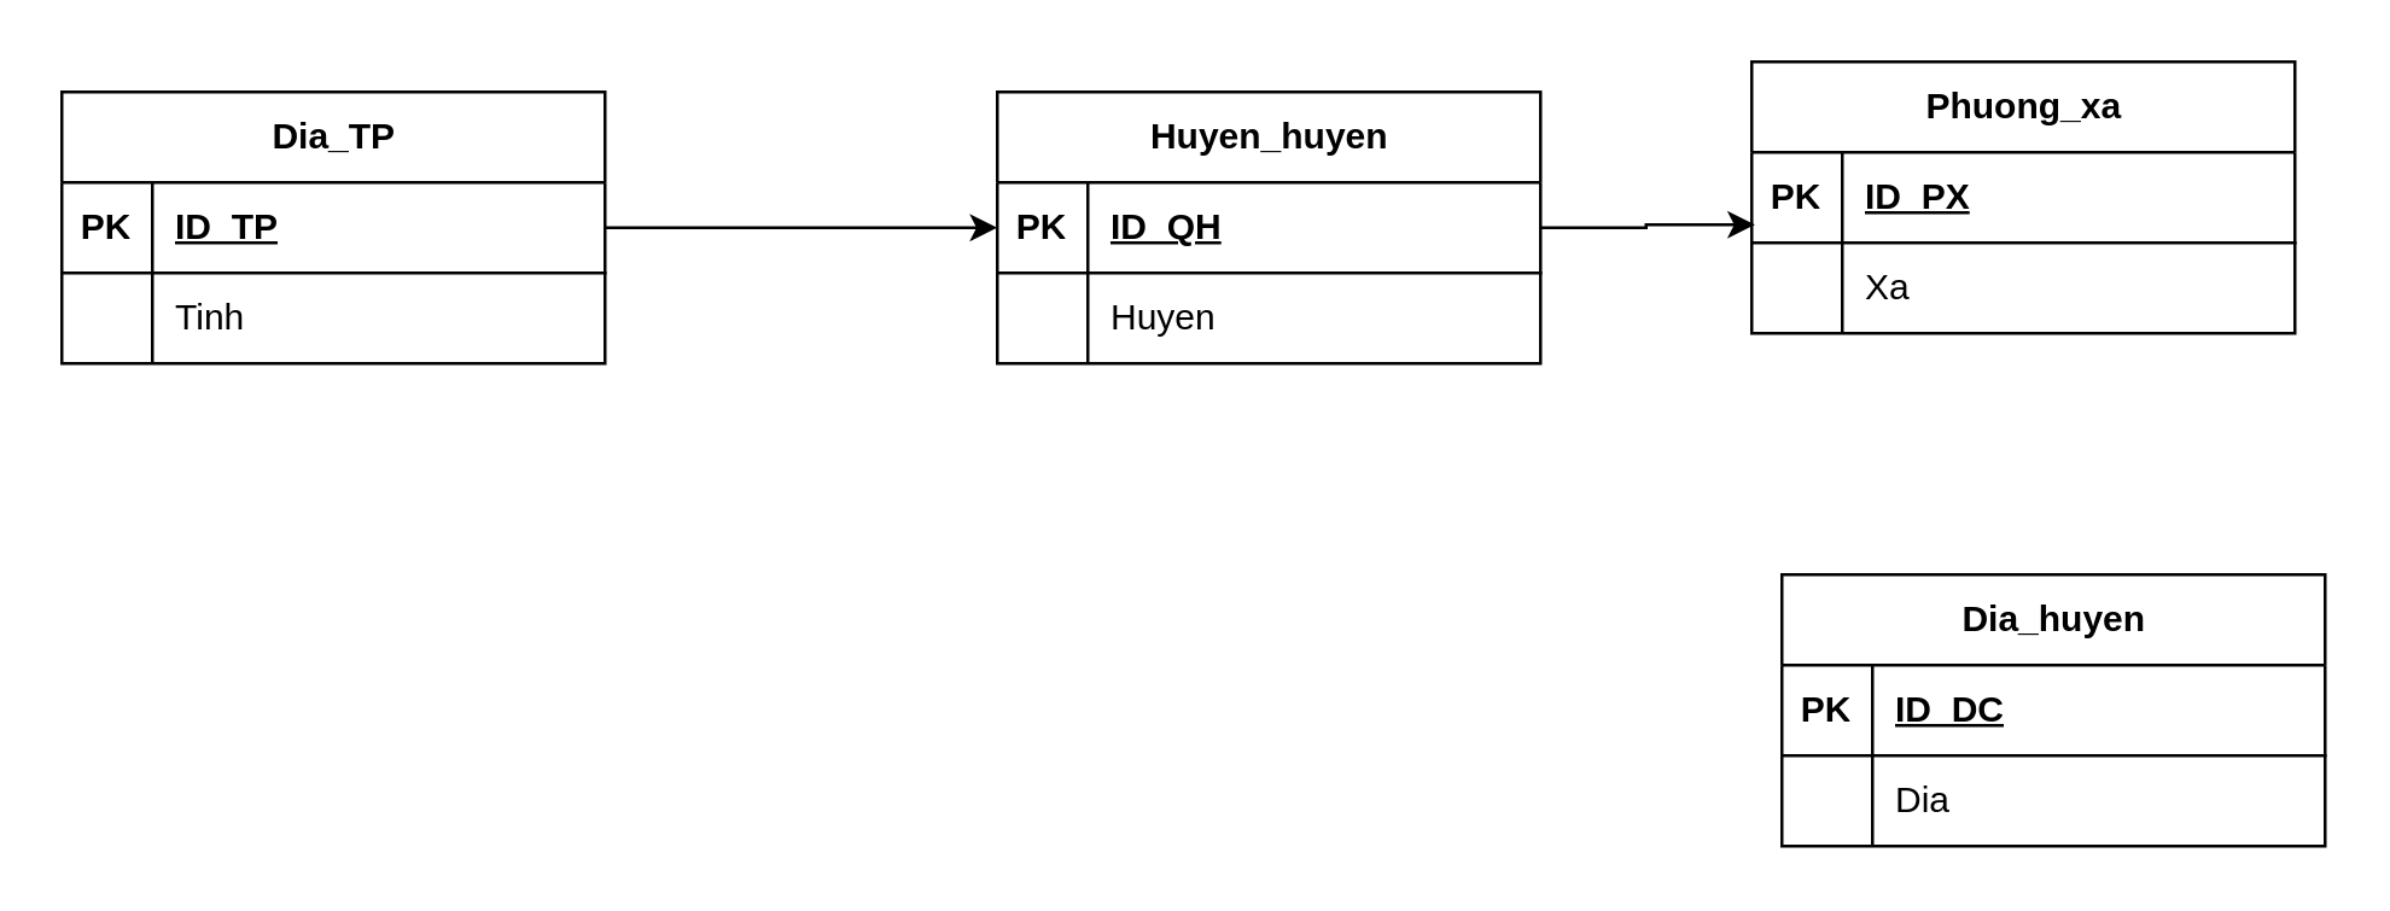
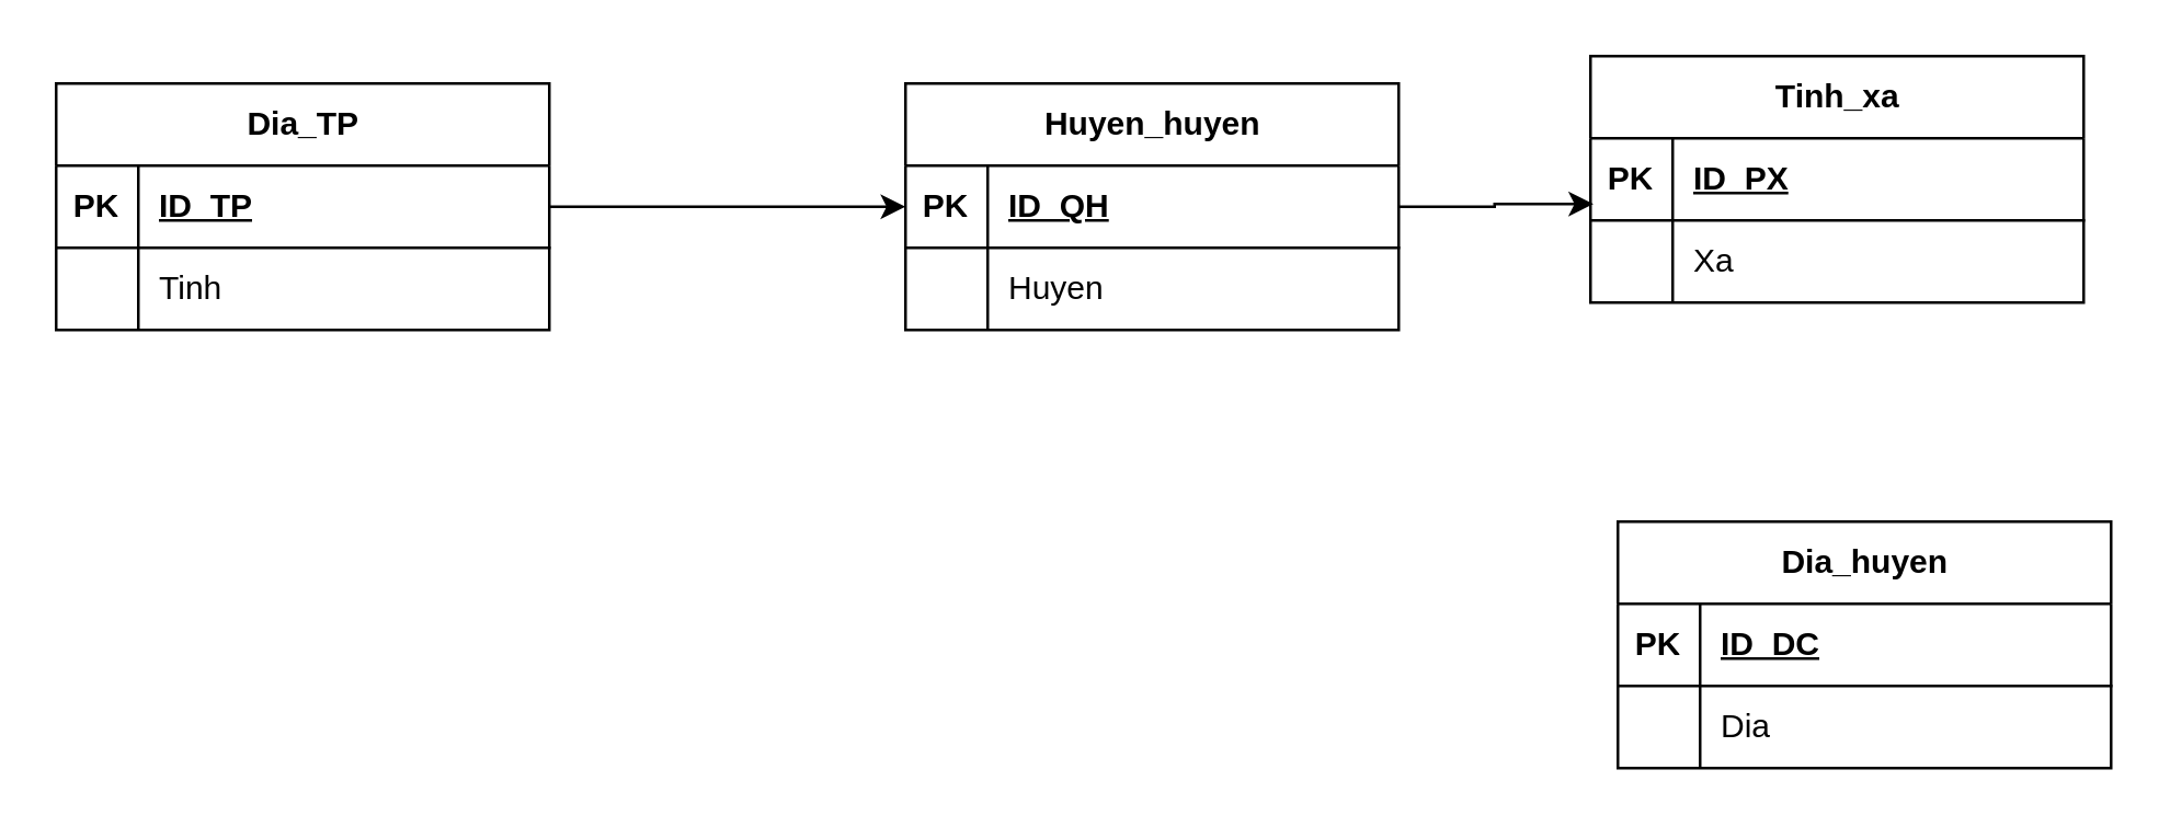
  <mxCell id="0" />
  <mxCell id="1" parent="0" />
  <mxCell id="2" style="edgeStyle=orthogonalEdgeStyle;rounded=0;orthogonalLoop=1;jettySize=auto;html=1;entryX=0;entryY=0.5;entryDx=0;entryDy=0;" edge="1" parent="1" source="3" target="11"><mxGeometry relative="1" as="geometry" /></mxCell>
  <mxCell id="3" value="Dia_TP" style="shape=table;startSize=30;container=1;collapsible=1;childLayout=tableLayout;fixedRows=1;rowLines=0;fontStyle=1;align=center;resizeLast=1;html=1;" vertex="1" parent="1"><mxGeometry x="20" y="30" width="180" height="90" as="geometry" /></mxCell>
  <mxCell id="4" value="" style="shape=tableRow;horizontal=0;startSize=0;swimlaneHead=0;swimlaneBody=0;fillColor=none;collapsible=0;dropTarget=0;points=[[0,0.5],[1,0.5]];portConstraint=eastwest;top=0;left=0;right=0;bottom=1;" vertex="1" parent="3"><mxGeometry y="30" width="180" height="30" as="geometry" /></mxCell>
  <mxCell id="5" value="PK" style="shape=partialRectangle;connectable=0;fillColor=none;top=0;left=0;bottom=0;right=0;fontStyle=1;overflow=hidden;whiteSpace=wrap;html=1;" vertex="1" parent="4"><mxGeometry width="30" height="30" as="geometry"><mxRectangle width="30" height="30" as="alternateBounds" /></mxGeometry></mxCell>
  <mxCell id="6" value="ID_TP" style="shape=partialRectangle;connectable=0;fillColor=none;top=0;left=0;bottom=0;right=0;align=left;spacingLeft=6;fontStyle=5;overflow=hidden;whiteSpace=wrap;html=1;" vertex="1" parent="4"><mxGeometry x="30" width="150" height="30" as="geometry"><mxRectangle width="150" height="30" as="alternateBounds" /></mxGeometry></mxCell>
  <mxCell id="7" value="" style="shape=tableRow;horizontal=0;startSize=0;swimlaneHead=0;swimlaneBody=0;fillColor=none;collapsible=0;dropTarget=0;points=[[0,0.5],[1,0.5]];portConstraint=eastwest;top=0;left=0;right=0;bottom=0;" vertex="1" parent="3"><mxGeometry y="60" width="180" height="30" as="geometry" /></mxCell>
  <mxCell id="8" value="" style="shape=partialRectangle;connectable=0;fillColor=none;top=0;left=0;bottom=0;right=0;editable=1;overflow=hidden;whiteSpace=wrap;html=1;" vertex="1" parent="7"><mxGeometry width="30" height="30" as="geometry"><mxRectangle width="30" height="30" as="alternateBounds" /></mxGeometry></mxCell>
  <mxCell id="9" value="Tinh&lt;br&gt;" style="shape=partialRectangle;connectable=0;fillColor=none;top=0;left=0;bottom=0;right=0;align=left;spacingLeft=6;overflow=hidden;whiteSpace=wrap;html=1;" vertex="1" parent="7"><mxGeometry x="30" width="150" height="30" as="geometry"><mxRectangle width="150" height="30" as="alternateBounds" /></mxGeometry></mxCell>
  <mxCell id="10" value="Huyen_huyen" style="shape=table;startSize=30;container=1;collapsible=1;childLayout=tableLayout;fixedRows=1;rowLines=0;fontStyle=1;align=center;resizeLast=1;html=1;" vertex="1" parent="1"><mxGeometry x="330" y="30" width="180" height="90" as="geometry" /></mxCell>
  <mxCell id="11" value="" style="shape=tableRow;horizontal=0;startSize=0;swimlaneHead=0;swimlaneBody=0;fillColor=none;collapsible=0;dropTarget=0;points=[[0,0.5],[1,0.5]];portConstraint=eastwest;top=0;left=0;right=0;bottom=1;" vertex="1" parent="10"><mxGeometry y="30" width="180" height="30" as="geometry" /></mxCell>
  <mxCell id="12" value="PK" style="shape=partialRectangle;connectable=0;fillColor=none;top=0;left=0;bottom=0;right=0;fontStyle=1;overflow=hidden;whiteSpace=wrap;html=1;" vertex="1" parent="11"><mxGeometry width="30" height="30" as="geometry"><mxRectangle width="30" height="30" as="alternateBounds" /></mxGeometry></mxCell>
  <mxCell id="13" value="ID_QH" style="shape=partialRectangle;connectable=0;fillColor=none;top=0;left=0;bottom=0;right=0;align=left;spacingLeft=6;fontStyle=5;overflow=hidden;whiteSpace=wrap;html=1;" vertex="1" parent="11"><mxGeometry x="30" width="150" height="30" as="geometry"><mxRectangle width="150" height="30" as="alternateBounds" /></mxGeometry></mxCell>
  <mxCell id="14" value="" style="shape=tableRow;horizontal=0;startSize=0;swimlaneHead=0;swimlaneBody=0;fillColor=none;collapsible=0;dropTarget=0;points=[[0,0.5],[1,0.5]];portConstraint=eastwest;top=0;left=0;right=0;bottom=0;" vertex="1" parent="10"><mxGeometry y="60" width="180" height="30" as="geometry" /></mxCell>
  <mxCell id="15" value="" style="shape=partialRectangle;connectable=0;fillColor=none;top=0;left=0;bottom=0;right=0;editable=1;overflow=hidden;whiteSpace=wrap;html=1;" vertex="1" parent="14"><mxGeometry width="30" height="30" as="geometry"><mxRectangle width="30" height="30" as="alternateBounds" /></mxGeometry></mxCell>
  <mxCell id="16" value="Huyen" style="shape=partialRectangle;connectable=0;fillColor=none;top=0;left=0;bottom=0;right=0;align=left;spacingLeft=6;overflow=hidden;whiteSpace=wrap;html=1;" vertex="1" parent="14"><mxGeometry x="30" width="150" height="30" as="geometry"><mxRectangle width="150" height="30" as="alternateBounds" /></mxGeometry></mxCell>
- <mxCell id="17" value="Phuong_xa" style="shape=table;startSize=30;container=1;collapsible=1;childLayout=tableLayout;fixedRows=1;rowLines=0;fontStyle=1;align=center;resizeLast=1;html=1;" vertex="1" parent="1"><mxGeometry x="580" y="20" width="180" height="90" as="geometry" /></mxCell>
+ <mxCell id="17" value="Tinh_xa" style="shape=table;startSize=30;container=1;collapsible=1;childLayout=tableLayout;fixedRows=1;rowLines=0;fontStyle=1;align=center;resizeLast=1;html=1;" vertex="1" parent="1"><mxGeometry x="580" y="20" width="180" height="90" as="geometry" /></mxCell>
  <mxCell id="18" value="" style="shape=tableRow;horizontal=0;startSize=0;swimlaneHead=0;swimlaneBody=0;fillColor=none;collapsible=0;dropTarget=0;points=[[0,0.5],[1,0.5]];portConstraint=eastwest;top=0;left=0;right=0;bottom=1;" vertex="1" parent="17"><mxGeometry y="30" width="180" height="30" as="geometry" /></mxCell>
  <mxCell id="19" value="PK" style="shape=partialRectangle;connectable=0;fillColor=none;top=0;left=0;bottom=0;right=0;fontStyle=1;overflow=hidden;whiteSpace=wrap;html=1;" vertex="1" parent="18"><mxGeometry width="30" height="30" as="geometry"><mxRectangle width="30" height="30" as="alternateBounds" /></mxGeometry></mxCell>
  <mxCell id="20" value="ID_PX" style="shape=partialRectangle;connectable=0;fillColor=none;top=0;left=0;bottom=0;right=0;align=left;spacingLeft=6;fontStyle=5;overflow=hidden;whiteSpace=wrap;html=1;" vertex="1" parent="18"><mxGeometry x="30" width="150" height="30" as="geometry"><mxRectangle width="150" height="30" as="alternateBounds" /></mxGeometry></mxCell>
  <mxCell id="21" value="" style="shape=tableRow;horizontal=0;startSize=0;swimlaneHead=0;swimlaneBody=0;fillColor=none;collapsible=0;dropTarget=0;points=[[0,0.5],[1,0.5]];portConstraint=eastwest;top=0;left=0;right=0;bottom=0;" vertex="1" parent="17"><mxGeometry y="60" width="180" height="30" as="geometry" /></mxCell>
  <mxCell id="22" value="" style="shape=partialRectangle;connectable=0;fillColor=none;top=0;left=0;bottom=0;right=0;editable=1;overflow=hidden;whiteSpace=wrap;html=1;" vertex="1" parent="21"><mxGeometry width="30" height="30" as="geometry"><mxRectangle width="30" height="30" as="alternateBounds" /></mxGeometry></mxCell>
  <mxCell id="23" value="Xa" style="shape=partialRectangle;connectable=0;fillColor=none;top=0;left=0;bottom=0;right=0;align=left;spacingLeft=6;overflow=hidden;whiteSpace=wrap;html=1;" vertex="1" parent="21"><mxGeometry x="30" width="150" height="30" as="geometry"><mxRectangle width="150" height="30" as="alternateBounds" /></mxGeometry></mxCell>
  <mxCell id="24" style="edgeStyle=orthogonalEdgeStyle;rounded=0;orthogonalLoop=1;jettySize=auto;html=1;entryX=0.006;entryY=0.8;entryDx=0;entryDy=0;entryPerimeter=0;" edge="1" parent="1" source="10" target="18"><mxGeometry relative="1" as="geometry" /></mxCell>
  <mxCell id="25" value="Dia_huyen" style="shape=table;startSize=30;container=1;collapsible=1;childLayout=tableLayout;fixedRows=1;rowLines=0;fontStyle=1;align=center;resizeLast=1;html=1;" vertex="1" parent="1"><mxGeometry x="590" y="190" width="180" height="90" as="geometry" /></mxCell>
  <mxCell id="26" value="" style="shape=tableRow;horizontal=0;startSize=0;swimlaneHead=0;swimlaneBody=0;fillColor=none;collapsible=0;dropTarget=0;points=[[0,0.5],[1,0.5]];portConstraint=eastwest;top=0;left=0;right=0;bottom=1;" vertex="1" parent="25"><mxGeometry y="30" width="180" height="30" as="geometry" /></mxCell>
  <mxCell id="27" value="PK" style="shape=partialRectangle;connectable=0;fillColor=none;top=0;left=0;bottom=0;right=0;fontStyle=1;overflow=hidden;whiteSpace=wrap;html=1;" vertex="1" parent="26"><mxGeometry width="30" height="30" as="geometry"><mxRectangle width="30" height="30" as="alternateBounds" /></mxGeometry></mxCell>
  <mxCell id="28" value="ID_DC" style="shape=partialRectangle;connectable=0;fillColor=none;top=0;left=0;bottom=0;right=0;align=left;spacingLeft=6;fontStyle=5;overflow=hidden;whiteSpace=wrap;html=1;" vertex="1" parent="26"><mxGeometry x="30" width="150" height="30" as="geometry"><mxRectangle width="150" height="30" as="alternateBounds" /></mxGeometry></mxCell>
  <mxCell id="29" value="" style="shape=tableRow;horizontal=0;startSize=0;swimlaneHead=0;swimlaneBody=0;fillColor=none;collapsible=0;dropTarget=0;points=[[0,0.5],[1,0.5]];portConstraint=eastwest;top=0;left=0;right=0;bottom=0;" vertex="1" parent="25"><mxGeometry y="60" width="180" height="30" as="geometry" /></mxCell>
  <mxCell id="30" value="" style="shape=partialRectangle;connectable=0;fillColor=none;top=0;left=0;bottom=0;right=0;editable=1;overflow=hidden;whiteSpace=wrap;html=1;" vertex="1" parent="29"><mxGeometry width="30" height="30" as="geometry"><mxRectangle width="30" height="30" as="alternateBounds" /></mxGeometry></mxCell>
  <mxCell id="31" value="Dia" style="shape=partialRectangle;connectable=0;fillColor=none;top=0;left=0;bottom=0;right=0;align=left;spacingLeft=6;overflow=hidden;whiteSpace=wrap;html=1;" vertex="1" parent="29"><mxGeometry x="30" width="150" height="30" as="geometry"><mxRectangle width="150" height="30" as="alternateBounds" /></mxGeometry></mxCell>
